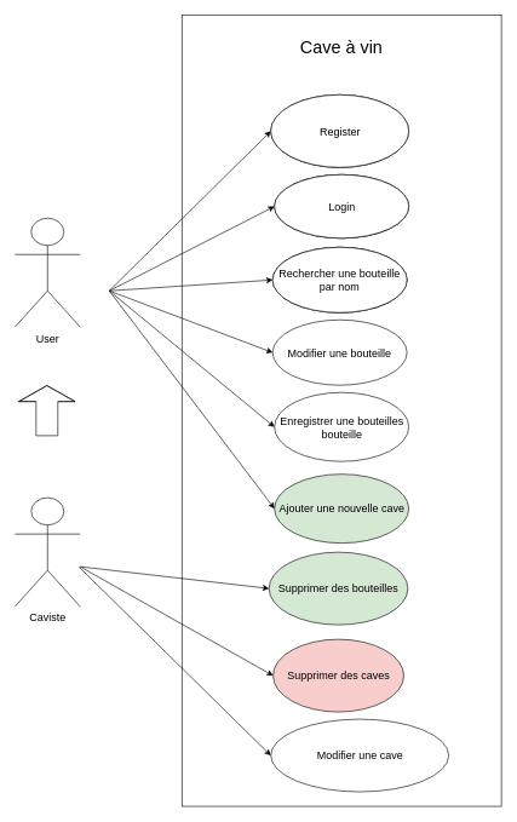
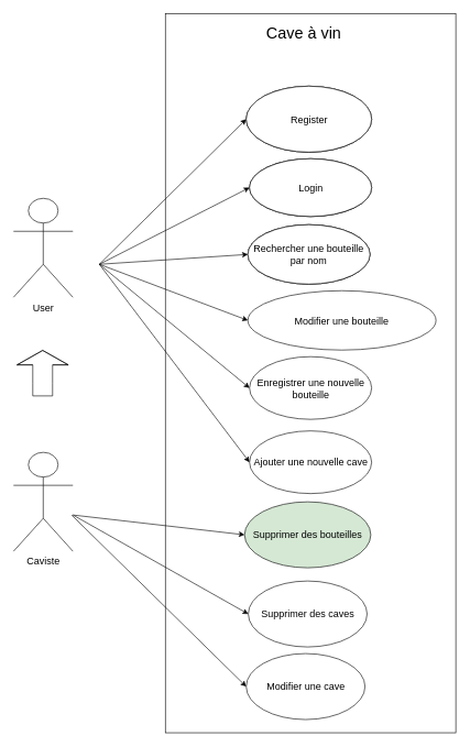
  <mxCell id="0" />
  <mxCell id="1" parent="0" />
  <mxCell id="2" value="" style="rounded=0;whiteSpace=wrap;html=1;" parent="1" vertex="1"><mxGeometry x="250" y="20" width="440" height="1090" as="geometry" /></mxCell>
  <mxCell id="3" value="User" style="shape=umlActor;verticalLabelPosition=bottom;verticalAlign=top;html=1;outlineConnect=0;fontSize=15;" parent="1" vertex="1"><mxGeometry x="20" y="300" width="90" height="150" as="geometry" /></mxCell>
- <mxCell id="4" value="&lt;span style=&quot;font-size: 24px&quot;&gt;Cave à vin&lt;br&gt;&lt;/span&gt;" style="text;html=1;strokeColor=none;fillColor=none;align=center;verticalAlign=middle;whiteSpace=wrap;rounded=0;" parent="1" vertex="1"><mxGeometry x="260" y="35" width="420" height="60" as="geometry" /></mxCell>
+ <mxCell id="4" value="&lt;span style=&quot;font-size: 24px&quot;&gt;Cave à vin&lt;br&gt;&lt;/span&gt;" style="text;html=1;strokeColor=none;fillColor=none;align=center;verticalAlign=middle;whiteSpace=wrap;rounded=0;" parent="1" vertex="1"><mxGeometry x="250" y="20" width="420" height="60" as="geometry" /></mxCell>
  <mxCell id="5" value="Rechercher une bouteille par nom" style="ellipse;whiteSpace=wrap;html=1;fontSize=15;" parent="1" vertex="1"><mxGeometry x="375" y="340" width="185" height="90" as="geometry" /></mxCell>
  <mxCell id="6" value="Login" style="ellipse;whiteSpace=wrap;html=1;fontSize=15;" parent="1" vertex="1"><mxGeometry x="377.5" y="240" width="185" height="87.5" as="geometry" /></mxCell>
- <mxCell id="7" value="Enregistrer une bouteilles bouteille" style="ellipse;whiteSpace=wrap;html=1;fontSize=15;" parent="1" vertex="1"><mxGeometry x="377.5" y="540" width="185" height="95" as="geometry" /></mxCell>
+ <mxCell id="7" value="Enregistrer une nouvelle bouteille" style="ellipse;whiteSpace=wrap;html=1;fontSize=15;" parent="1" vertex="1"><mxGeometry x="377.5" y="540" width="185" height="95" as="geometry" /></mxCell>
  <mxCell id="8" value="" style="endArrow=classic;html=1;fontSize=15;entryX=0;entryY=0.5;entryDx=0;entryDy=0;" parent="1" target="6" edge="1"><mxGeometry width="50" height="50" relative="1" as="geometry"><mxPoint x="150" y="400" as="sourcePoint" /><mxPoint x="390" y="430" as="targetPoint" /></mxGeometry></mxCell>
  <mxCell id="9" value="Register" style="ellipse;whiteSpace=wrap;html=1;fontSize=15;" parent="1" vertex="1"><mxGeometry x="372.5" y="130" width="190" height="100" as="geometry" /></mxCell>
  <mxCell id="10" value="" style="endArrow=classic;html=1;fontSize=15;entryX=0;entryY=0.5;entryDx=0;entryDy=0;" parent="1" target="7" edge="1"><mxGeometry width="50" height="50" relative="1" as="geometry"><mxPoint x="150" y="400" as="sourcePoint" /><mxPoint x="770" y="270" as="targetPoint" /><Array as="points" /></mxGeometry></mxCell>
  <mxCell id="11" value="" style="endArrow=classic;html=1;fontSize=15;entryX=0;entryY=0.5;entryDx=0;entryDy=0;" parent="1" target="9" edge="1"><mxGeometry width="50" height="50" relative="1" as="geometry"><mxPoint x="150" y="400" as="sourcePoint" /><mxPoint x="340" y="410" as="targetPoint" /></mxGeometry></mxCell>
  <mxCell id="12" value="" style="endArrow=classic;html=1;fontSize=15;entryX=0;entryY=0.5;entryDx=0;entryDy=0;" parent="1" target="5" edge="1"><mxGeometry width="50" height="50" relative="1" as="geometry"><mxPoint x="150" y="400" as="sourcePoint" /><mxPoint x="780" y="280" as="targetPoint" /><Array as="points" /></mxGeometry></mxCell>
- <mxCell id="13" value="Modifier une bouteille" style="ellipse;whiteSpace=wrap;html=1;fontSize=15;" parent="1" vertex="1"><mxGeometry x="375" y="440" width="185" height="90" as="geometry" /></mxCell>
+ <mxCell id="13" value="Modifier une bouteille" style="ellipse;whiteSpace=wrap;html=1;fontSize=15;" parent="1" vertex="1"><mxGeometry x="375" y="440" width="285" height="90" as="geometry" /></mxCell>
  <mxCell id="14" value="" style="endArrow=classic;html=1;fontSize=15;entryX=0;entryY=0.5;entryDx=0;entryDy=0;" parent="1" target="13" edge="1"><mxGeometry width="50" height="50" relative="1" as="geometry"><mxPoint x="150" y="400" as="sourcePoint" /><mxPoint x="1120" y="435" as="targetPoint" /><Array as="points" /></mxGeometry></mxCell>
  <mxCell id="15" value="Caviste" style="shape=umlActor;verticalLabelPosition=bottom;verticalAlign=top;html=1;outlineConnect=0;fontSize=15;" parent="1" vertex="1"><mxGeometry x="20" y="685" width="90" height="150" as="geometry" /></mxCell>
- <mxCell id="16" value="Supprimer des caves" style="ellipse;whiteSpace=wrap;html=1;fontSize=15;fillColor=#f8cecc;" parent="1" vertex="1"><mxGeometry x="375.63" y="880" width="180" height="100" as="geometry" /></mxCell>
+ <mxCell id="16" value="Supprimer des caves" style="ellipse;whiteSpace=wrap;html=1;fontSize=15;" parent="1" vertex="1"><mxGeometry x="375.63" y="880" width="180" height="100" as="geometry" /></mxCell>
  <mxCell id="17" value="" style="endArrow=classic;html=1;fontSize=15;entryX=0;entryY=0.5;entryDx=0;entryDy=0;" parent="1" target="16" edge="1"><mxGeometry width="50" height="50" relative="1" as="geometry"><mxPoint x="110" y="780" as="sourcePoint" /><mxPoint x="1070" y="805" as="targetPoint" /><Array as="points" /></mxGeometry></mxCell>
  <mxCell id="18" value="Supprimer des bouteilles" style="ellipse;whiteSpace=wrap;html=1;fontSize=15;fillColor=#d5e8d4;" parent="1" vertex="1"><mxGeometry x="370" y="760" width="191.25" height="100" as="geometry" /></mxCell>
  <mxCell id="19" value="" style="endArrow=classic;html=1;fontSize=15;entryX=0;entryY=0.5;entryDx=0;entryDy=0;" parent="1" target="18" edge="1"><mxGeometry width="50" height="50" relative="1" as="geometry"><mxPoint x="110" y="780" as="sourcePoint" /><mxPoint x="1080" y="815" as="targetPoint" /><Array as="points" /></mxGeometry></mxCell>
  <mxCell id="20" value="Register" style="ellipse;whiteSpace=wrap;html=1;fontSize=15;" parent="1" vertex="1"><mxGeometry x="372.5" y="130" width="190" height="100" as="geometry" /></mxCell>
  <mxCell id="21" value="Login" style="ellipse;whiteSpace=wrap;html=1;fontSize=15;" parent="1" vertex="1"><mxGeometry x="377.5" y="240" width="185" height="87.5" as="geometry" /></mxCell>
  <mxCell id="22" value="Rechercher une bouteille par nom" style="ellipse;whiteSpace=wrap;html=1;fontSize=15;" parent="1" vertex="1"><mxGeometry x="375" y="340" width="185" height="90" as="geometry" /></mxCell>
  <mxCell id="23" value="Register" style="ellipse;whiteSpace=wrap;html=1;fontSize=15;" parent="1" vertex="1"><mxGeometry x="372.5" y="130" width="190" height="100" as="geometry" /></mxCell>
  <mxCell id="24" value="Login" style="ellipse;whiteSpace=wrap;html=1;fontSize=15;" parent="1" vertex="1"><mxGeometry x="377.5" y="240" width="185" height="87.5" as="geometry" /></mxCell>
  <mxCell id="25" value="Rechercher une bouteille par nom" style="ellipse;whiteSpace=wrap;html=1;fontSize=15;" parent="1" vertex="1"><mxGeometry x="375" y="340" width="185" height="90" as="geometry" /></mxCell>
- <mxCell id="26" value="Ajouter une nouvelle cave" style="ellipse;whiteSpace=wrap;html=1;fontSize=15;fillColor=#d5e8d4;" parent="1" vertex="1"><mxGeometry x="377.5" y="652.5" width="185" height="95" as="geometry" /></mxCell>
+ <mxCell id="26" value="Ajouter une nouvelle cave" style="ellipse;whiteSpace=wrap;html=1;fontSize=15;" parent="1" vertex="1"><mxGeometry x="377.5" y="652.5" width="185" height="95" as="geometry" /></mxCell>
  <mxCell id="27" value="" style="endArrow=classic;html=1;fontSize=15;entryX=0;entryY=0.5;entryDx=0;entryDy=0;" parent="1" target="26" edge="1"><mxGeometry width="50" height="50" relative="1" as="geometry"><mxPoint x="150" y="400" as="sourcePoint" /><mxPoint x="387.5" y="647.5" as="targetPoint" /><Array as="points" /></mxGeometry></mxCell>
- <mxCell id="28" value="Modifier une cave" style="ellipse;whiteSpace=wrap;html=1;fontSize=15;" parent="1" vertex="1"><mxGeometry x="372.5" y="990" width="245" height="100" as="geometry" /></mxCell>
+ <mxCell id="28" value="Modifier une cave" style="ellipse;whiteSpace=wrap;html=1;fontSize=15;" parent="1" vertex="1"><mxGeometry x="372.5" y="990" width="180" height="100" as="geometry" /></mxCell>
  <mxCell id="29" value="" style="endArrow=classic;html=1;fontSize=15;entryX=0;entryY=0.5;entryDx=0;entryDy=0;" parent="1" target="28" edge="1"><mxGeometry width="50" height="50" relative="1" as="geometry"><mxPoint x="108" y="780" as="sourcePoint" /><mxPoint x="387.5" y="1080" as="targetPoint" /><Array as="points" /></mxGeometry></mxCell>
  <mxCell id="30" value="" style="shape=flexArrow;endArrow=classic;html=1;width=30;endSize=6.983;endWidth=46.667;" edge="1" parent="1"><mxGeometry width="50" height="50" relative="1" as="geometry"><mxPoint x="64.17" y="600" as="sourcePoint" /><mxPoint x="64.17" y="530" as="targetPoint" /><Array as="points"><mxPoint x="64.17" y="580" /></Array></mxGeometry></mxCell>
